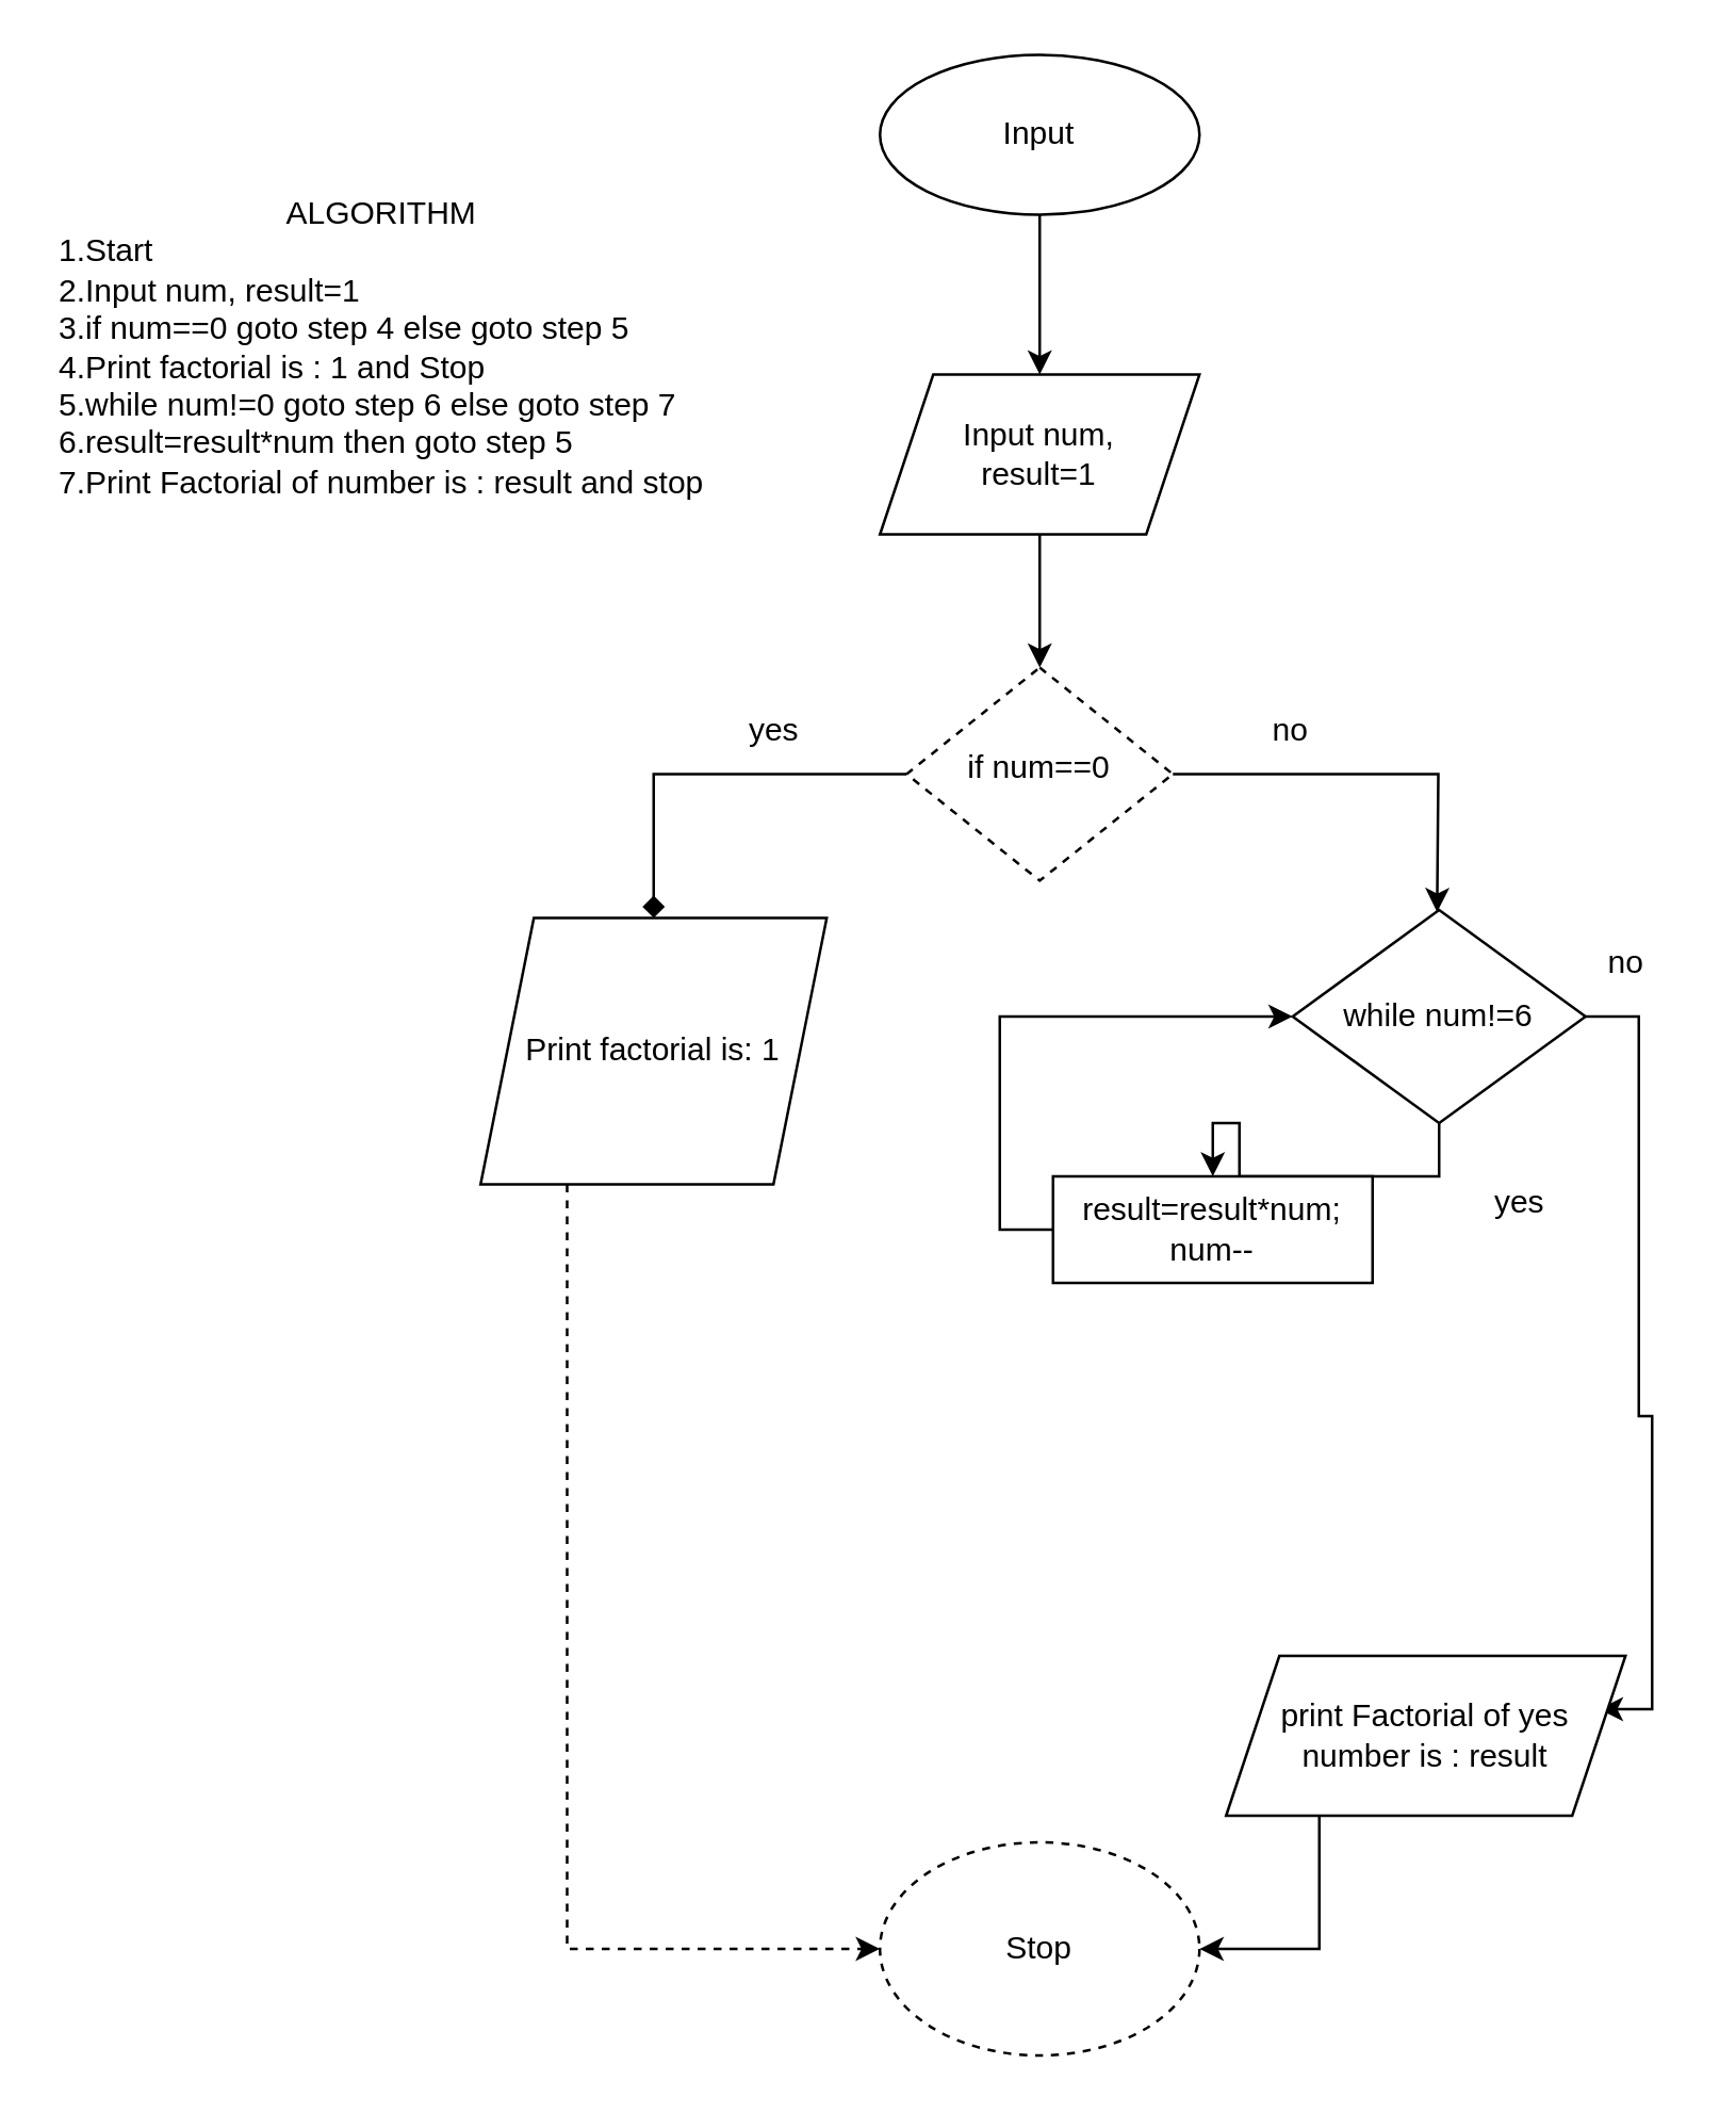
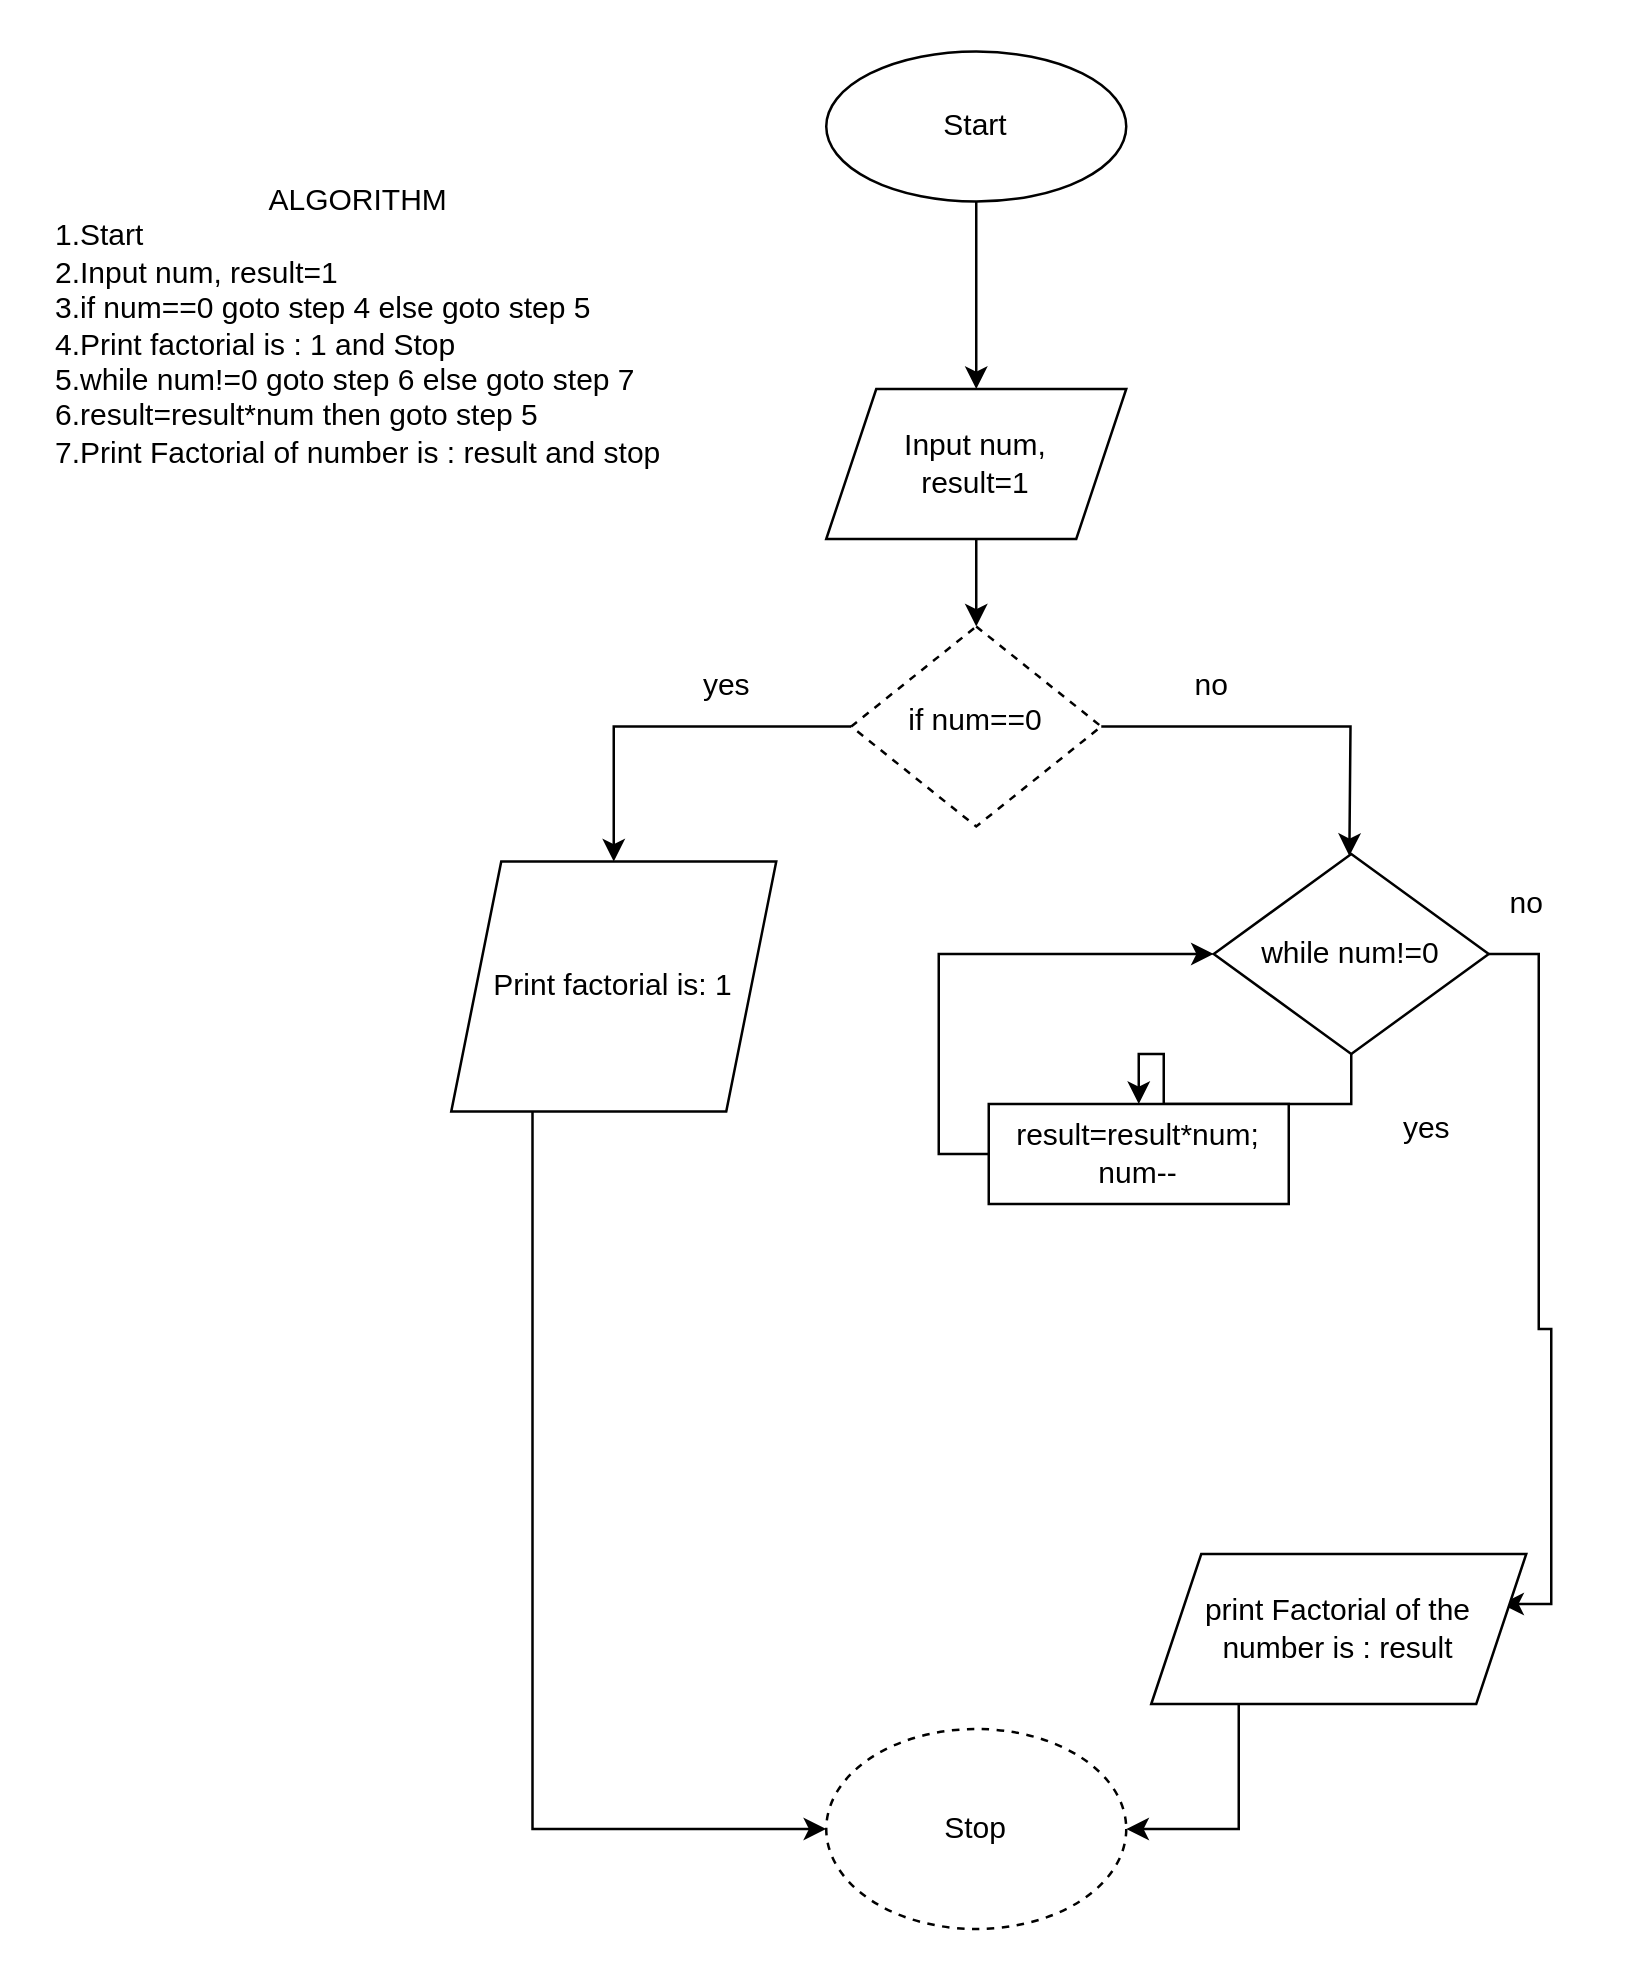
  <mxCell id="0" />
  <mxCell id="1" parent="0" />
  <mxCell id="2" value="" style="edgeStyle=orthogonalEdgeStyle;rounded=0;orthogonalLoop=1;jettySize=auto;html=1;entryX=0.5;entryY=0;entryDx=0;entryDy=0;" parent="1" source="6" target="8" edge="1"><mxGeometry relative="1" as="geometry"><mxPoint x="390" y="150" as="targetPoint" /></mxGeometry></mxCell>
- <mxCell id="3" style="edgeStyle=orthogonalEdgeStyle;rounded=0;orthogonalLoop=1;jettySize=auto;html=1;entryX=0.5;entryY=0;entryDx=0;entryDy=0;endArrow=diamond;" parent="1" source="5" target="10" edge="1"><mxGeometry relative="1" as="geometry"><mxPoint x="250" y="290" as="targetPoint" /></mxGeometry></mxCell>
+ <mxCell id="3" style="edgeStyle=orthogonalEdgeStyle;rounded=0;orthogonalLoop=1;jettySize=auto;html=1;entryX=0.5;entryY=0;entryDx=0;entryDy=0;" parent="1" source="5" target="10" edge="1"><mxGeometry relative="1" as="geometry"><mxPoint x="250" y="290" as="targetPoint" /></mxGeometry></mxCell>
  <mxCell id="4" style="edgeStyle=orthogonalEdgeStyle;rounded=0;orthogonalLoop=1;jettySize=auto;html=1;exitX=1;exitY=0.5;exitDx=0;exitDy=0;entryX=0.577;entryY=-0.037;entryDx=0;entryDy=0;entryPerimeter=0;" parent="1" source="5" edge="1"><mxGeometry relative="1" as="geometry"><mxPoint x="539.24" y="341.78" as="targetPoint" /></mxGeometry></mxCell>
  <mxCell id="5" value="if num==0" style="rhombus;whiteSpace=wrap;html=1;shadow=0;fontFamily=Helvetica;fontSize=12;align=center;strokeWidth=1;spacing=6;spacingTop=-4;dashed=1;" parent="1" vertex="1"><mxGeometry x="340" y="250" width="100" height="80" as="geometry" /></mxCell>
- <mxCell id="6" value="Input" style="ellipse;whiteSpace=wrap;html=1;rounded=1;glass=0;strokeWidth=1;shadow=0;" parent="1" vertex="1"><mxGeometry x="330" y="20" width="120" height="60" as="geometry" /></mxCell>
+ <mxCell id="6" value="Start" style="ellipse;whiteSpace=wrap;html=1;rounded=1;glass=0;strokeWidth=1;shadow=0;" parent="1" vertex="1"><mxGeometry x="330" y="20" width="120" height="60" as="geometry" /></mxCell>
  <mxCell id="7" value="" style="edgeStyle=orthogonalEdgeStyle;rounded=0;orthogonalLoop=1;jettySize=auto;html=1;entryX=0.5;entryY=0;entryDx=0;entryDy=0;" parent="1" source="8" target="5" edge="1"><mxGeometry relative="1" as="geometry"><mxPoint x="390" y="250" as="targetPoint" /></mxGeometry></mxCell>
- <mxCell id="8" value="Input num,&lt;br&gt;result=1" style="shape=parallelogram;perimeter=parallelogramPerimeter;whiteSpace=wrap;html=1;fixedSize=1;" parent="1" vertex="1"><mxGeometry x="330" y="140" width="120" height="60" as="geometry" /></mxCell>
- <mxCell id="9" style="edgeStyle=orthogonalEdgeStyle;rounded=0;orthogonalLoop=1;jettySize=auto;html=1;exitX=0.25;exitY=1;exitDx=0;exitDy=0;entryX=0;entryY=0.5;entryDx=0;entryDy=0;dashed=1;" parent="1" source="10" target="13" edge="1"><mxGeometry relative="1" as="geometry" /></mxCell>
+ <mxCell id="8" value="Input num,&lt;br&gt;result=1" style="shape=parallelogram;perimeter=parallelogramPerimeter;whiteSpace=wrap;html=1;fixedSize=1;" parent="1" vertex="1"><mxGeometry x="330" y="155" width="120" height="60" as="geometry" /></mxCell>
+ <mxCell id="9" style="edgeStyle=orthogonalEdgeStyle;rounded=0;orthogonalLoop=1;jettySize=auto;html=1;exitX=0.25;exitY=1;exitDx=0;exitDy=0;entryX=0;entryY=0.5;entryDx=0;entryDy=0;" parent="1" source="10" target="13" edge="1"><mxGeometry relative="1" as="geometry" /></mxCell>
  <mxCell id="10" value="Print factorial is: 1" style="shape=parallelogram;perimeter=parallelogramPerimeter;whiteSpace=wrap;html=1;fixedSize=1;" parent="1" vertex="1"><mxGeometry x="180" y="344" width="130" height="100" as="geometry" /></mxCell>
  <mxCell id="11" value="yes" style="text;html=1;align=center;verticalAlign=middle;resizable=0;points=[];autosize=1;strokeColor=none;fillColor=none;" parent="1" vertex="1"><mxGeometry x="270" y="259" width="40" height="30" as="geometry" /></mxCell>
  <mxCell id="12" value="no" style="text;html=1;align=center;verticalAlign=middle;resizable=0;points=[];autosize=1;strokeColor=none;fillColor=none;" parent="1" vertex="1"><mxGeometry x="464" y="259" width="40" height="30" as="geometry" /></mxCell>
  <mxCell id="13" value="Stop&lt;br&gt;" style="ellipse;whiteSpace=wrap;html=1;dashed=1;" parent="1" vertex="1"><mxGeometry x="330" y="691" width="120" height="80" as="geometry" /></mxCell>
  <mxCell id="14" value="" style="edgeStyle=orthogonalEdgeStyle;rounded=0;orthogonalLoop=1;jettySize=auto;html=1;" parent="1" source="16" target="18" edge="1"><mxGeometry relative="1" as="geometry" /></mxCell>
  <mxCell id="15" style="edgeStyle=orthogonalEdgeStyle;rounded=0;orthogonalLoop=1;jettySize=auto;html=1;exitX=1;exitY=0.5;exitDx=0;exitDy=0;entryX=1;entryY=0.5;entryDx=0;entryDy=0;" parent="1" source="16" edge="1"><mxGeometry relative="1" as="geometry"><mxPoint x="600" y="641" as="targetPoint" /><Array as="points"><mxPoint x="615" y="381" /><mxPoint x="615" y="531" /><mxPoint x="620" y="531" /><mxPoint x="620" y="641" /></Array></mxGeometry></mxCell>
- <mxCell id="16" value="while num!=6" style="rhombus;whiteSpace=wrap;html=1;" parent="1" vertex="1"><mxGeometry x="485" y="341" width="110" height="80" as="geometry" /></mxCell>
+ <mxCell id="16" value="while num!=0" style="rhombus;whiteSpace=wrap;html=1;" parent="1" vertex="1"><mxGeometry x="485" y="341" width="110" height="80" as="geometry" /></mxCell>
  <mxCell id="17" style="edgeStyle=orthogonalEdgeStyle;rounded=0;orthogonalLoop=1;jettySize=auto;html=1;exitX=0;exitY=0.5;exitDx=0;exitDy=0;entryX=0;entryY=0.5;entryDx=0;entryDy=0;" parent="1" source="18" target="16" edge="1"><mxGeometry relative="1" as="geometry"><mxPoint x="440" y="401" as="targetPoint" /></mxGeometry></mxCell>
  <mxCell id="18" value="result=result*num;&lt;br&gt;num--" style="whiteSpace=wrap;html=1;" parent="1" vertex="1"><mxGeometry x="395" y="441" width="120" height="40" as="geometry" /></mxCell>
  <mxCell id="19" style="edgeStyle=orthogonalEdgeStyle;rounded=0;orthogonalLoop=1;jettySize=auto;html=1;exitX=0.5;exitY=1;exitDx=0;exitDy=0;entryX=1;entryY=0.5;entryDx=0;entryDy=0;" parent="1" target="13" edge="1"><mxGeometry relative="1" as="geometry"><mxPoint x="540" y="741" as="targetPoint" /><mxPoint x="540" y="661" as="sourcePoint" /></mxGeometry></mxCell>
  <mxCell id="20" value="yes" style="text;html=1;align=center;verticalAlign=middle;resizable=0;points=[];autosize=1;strokeColor=none;fillColor=none;" parent="1" vertex="1"><mxGeometry x="550" y="436" width="40" height="30" as="geometry" /></mxCell>
  <mxCell id="21" value="no&lt;br&gt;" style="text;html=1;align=center;verticalAlign=middle;resizable=0;points=[];autosize=1;strokeColor=none;fillColor=none;" parent="1" vertex="1"><mxGeometry x="590" y="346" width="40" height="30" as="geometry" /></mxCell>
- <mxCell id="22" value="print Factorial of yes number is : result" style="shape=parallelogram;perimeter=parallelogramPerimeter;whiteSpace=wrap;html=1;fixedSize=1;" parent="1" vertex="1"><mxGeometry x="460" y="621" width="150" height="60" as="geometry" /></mxCell>
+ <mxCell id="22" value="print Factorial of the number is : result" style="shape=parallelogram;perimeter=parallelogramPerimeter;whiteSpace=wrap;html=1;fixedSize=1;" parent="1" vertex="1"><mxGeometry x="460" y="621" width="150" height="60" as="geometry" /></mxCell>
  <mxCell id="23" value="&lt;div style=&quot;text-align: center;&quot;&gt;&lt;span style=&quot;background-color: initial;&quot;&gt;ALGORITHM&lt;/span&gt;&lt;/div&gt;1.Start&lt;br&gt;2.Input num, result=1&lt;br&gt;3.if num==0 goto step 4 else goto step 5&lt;br&gt;4.Print factorial is : 1 and Stop&lt;br&gt;5.while num!=0 goto step 6 else goto step 7&lt;br&gt;6.result=result*num then goto step 5&lt;br&gt;7.Print Factorial of number is : result and stop" style="text;html=1;align=left;verticalAlign=middle;resizable=0;points=[];autosize=1;strokeColor=none;fillColor=none;" vertex="1" parent="1"><mxGeometry x="20" y="65" width="270" height="130" as="geometry" /></mxCell>
